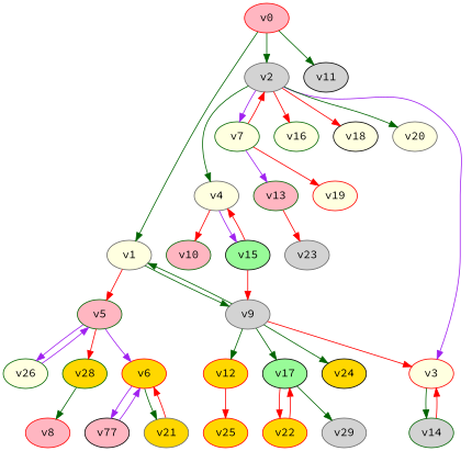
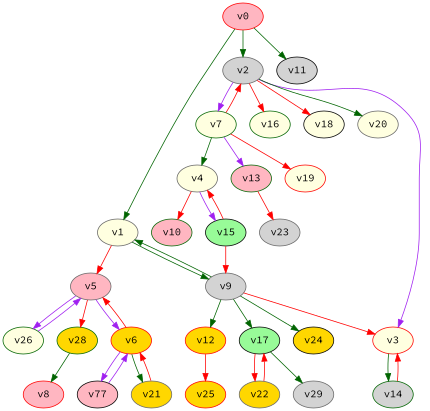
  digraph {
    fontname="Source Code Pro"
    node [color=red fillcolor=lightyellow fontname="Source Code Pro" player=0 style=filled weight=8]
    edge [color=red fontname="Source Code Pro"]
    v0 [fillcolor=lightpink weight=6]
    v1 [color=gray40 player=1]
    v2 [color=gray40 fillcolor=lightgrey]
    v11 [color=black fillcolor=lightgrey player=1 weight=15]
-   v5 [color=darkgreen fillcolor=lightpink player=1 weight=11]
+   v5 [color=gray40 fillcolor=lightpink player=1 weight=11]
    v9 [color=gray40 fillcolor=lightgrey player=1]
    v3 [player=1 weight=1]
    v4 [color=gray40 weight=11]
    v7 [color=darkgreen player=1]
    v16 [color=darkgreen weight=6]
    v18 [color=black]
    v20 [color=gray40 weight=-1]
    v6 [fillcolor=gold weight=0]
    v26 [color=darkgreen weight=13]
    v28 [color=darkgreen fillcolor=gold weight=13]
    v12 [fillcolor=gold weight=6]
    v17 [color=black fillcolor=palegreen player=1 weight=7]
    v24 [color=black fillcolor=gold weight=11]
    v14 [color=darkgreen fillcolor=lightgrey weight=7]
    v10 [color=darkgreen fillcolor=lightpink weight=4]
    v15 [color=black fillcolor=palegreen player=1 weight=2]
    v13 [color=darkgreen fillcolor=lightpink player=1 weight=-1]
    v19 [player=1 weight=11]
    v21 [color=gray40 fillcolor=gold player=1 weight=10]
    n25 [color=black fillcolor=lightpink label=v77 player=1 weight=3]
    v8 [fillcolor=lightpink weight=7]
    v23 [color=gray40 fillcolor=lightgrey player=1 weight=7]
    v25 [fillcolor=gold player=1 weight=12]
-   v22 [fillcolor=gold weight=12]
+   v22 [color=gray40 fillcolor=gold weight=12]
    v29 [color=gray40 fillcolor=lightgrey player=1 weight=18]
    v0 -> v1 [color=darkgreen]
    v0 -> v2 [color=darkgreen]
    v0 -> v11 [color=darkgreen]
    v1 -> v5
    v1 -> v9 [color=darkgreen]
    v2 -> v3 [color=purple]
-   v2 -> v4 [color=darkgreen]
+   v7 -> v4 [color=darkgreen]
    v2 -> v7 [color=purple]
    v2 -> v16
    v2 -> v18
    v2 -> v20 [color=darkgreen]
    v5 -> v6 [color=purple]
    v5 -> v26 [color=purple]
    v5 -> v28
    v9 -> v1 [color=darkgreen]
    v9 -> v3
    v9 -> v12 [color=darkgreen]
    v9 -> v17 [color=darkgreen]
    v9 -> v24 [color=darkgreen]
    v3 -> v14 [color=darkgreen]
    v4 -> v10
    v4 -> v15 [color=purple]
    v7 -> v2
    v7 -> v13 [color=purple]
    v7 -> v19
+   v6 -> v5
    v6 -> v21 [color=darkgreen]
    v6 -> n25 [color=purple]
    v26 -> v5 [color=purple]
    v28 -> v8 [color=darkgreen]
    v12 -> v25
    v17 -> v22
    v17 -> v29 [color=darkgreen]
    v14 -> v3
    v15 -> v9
    v15 -> v4
    v13 -> v23
    v21 -> v6
    n25 -> v6 [color=purple]
    v22 -> v17
  }
